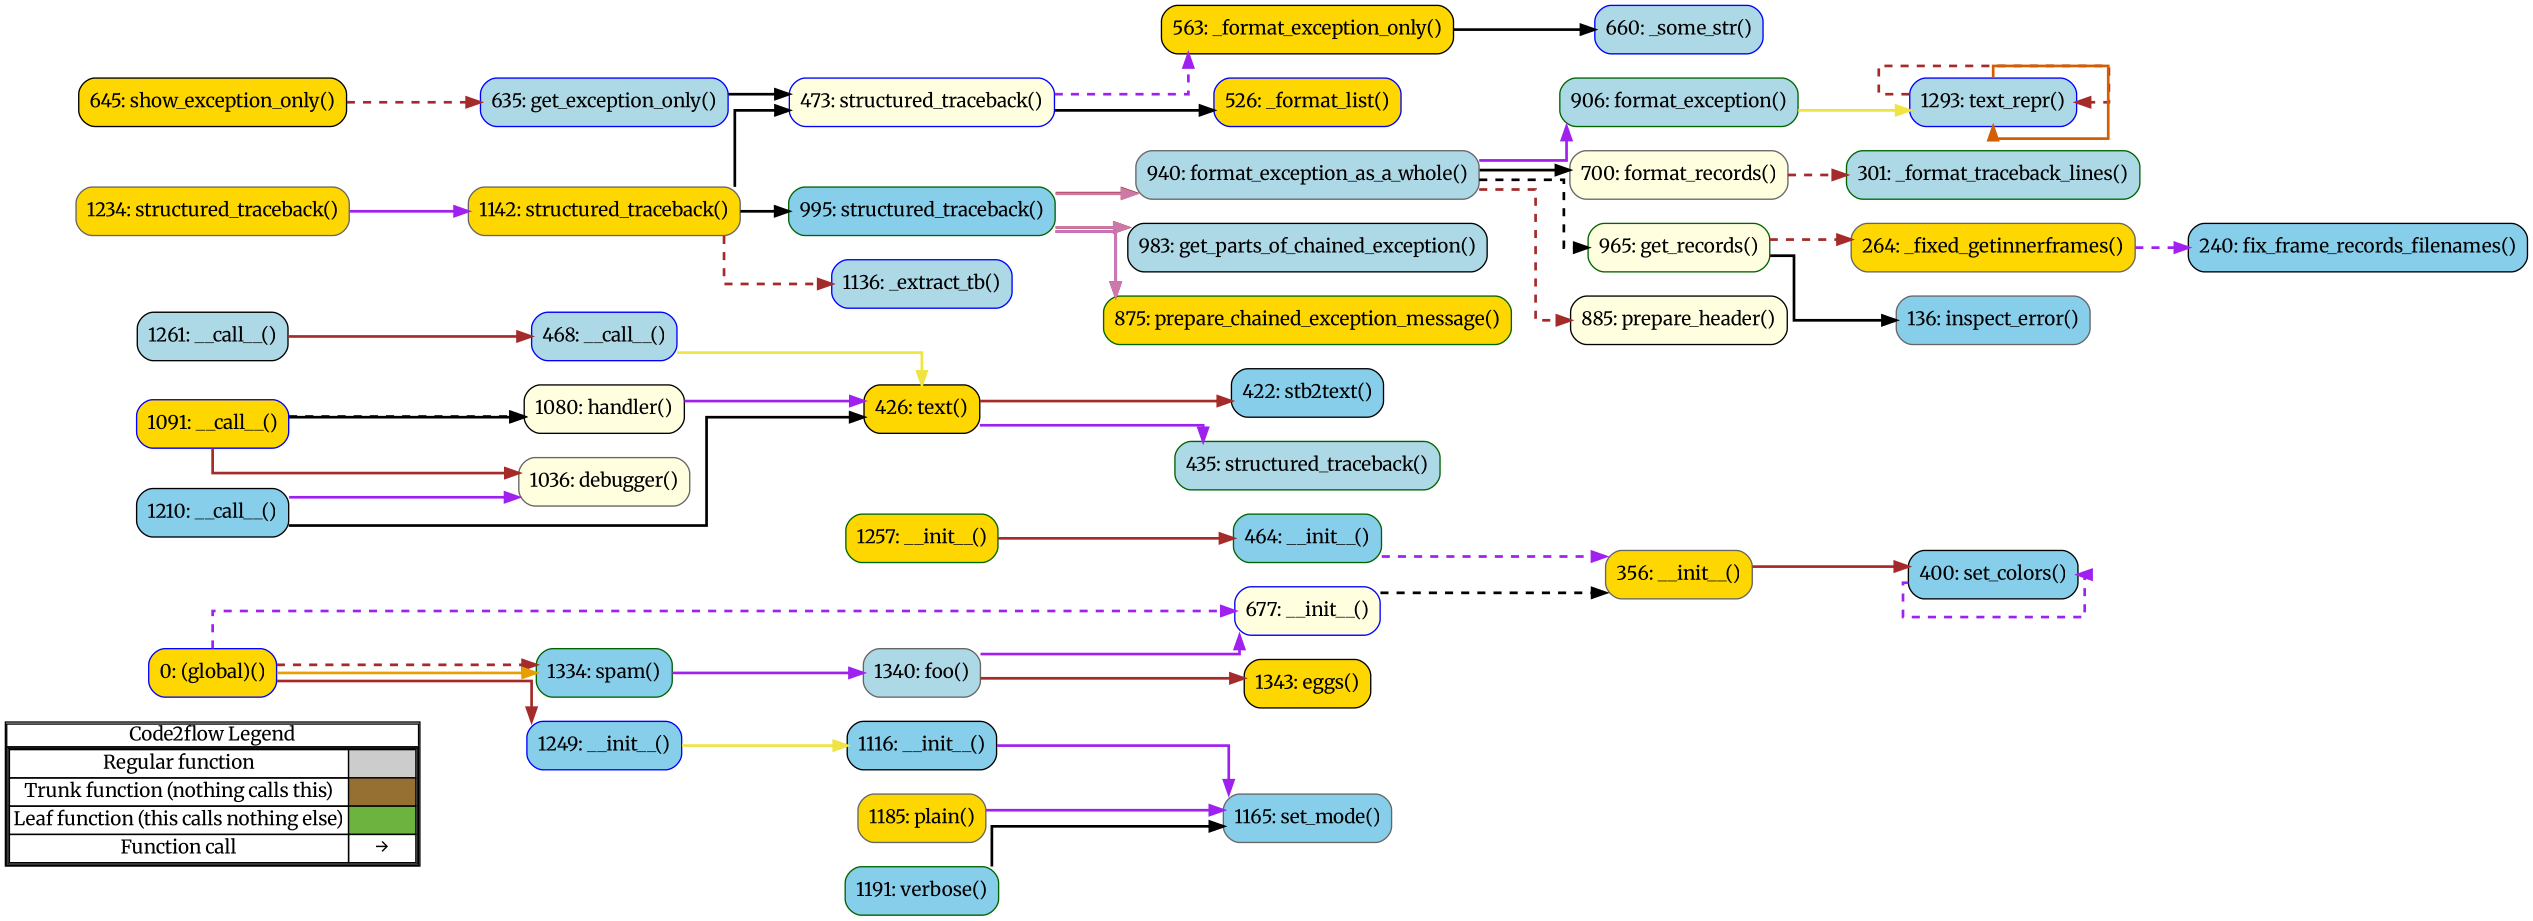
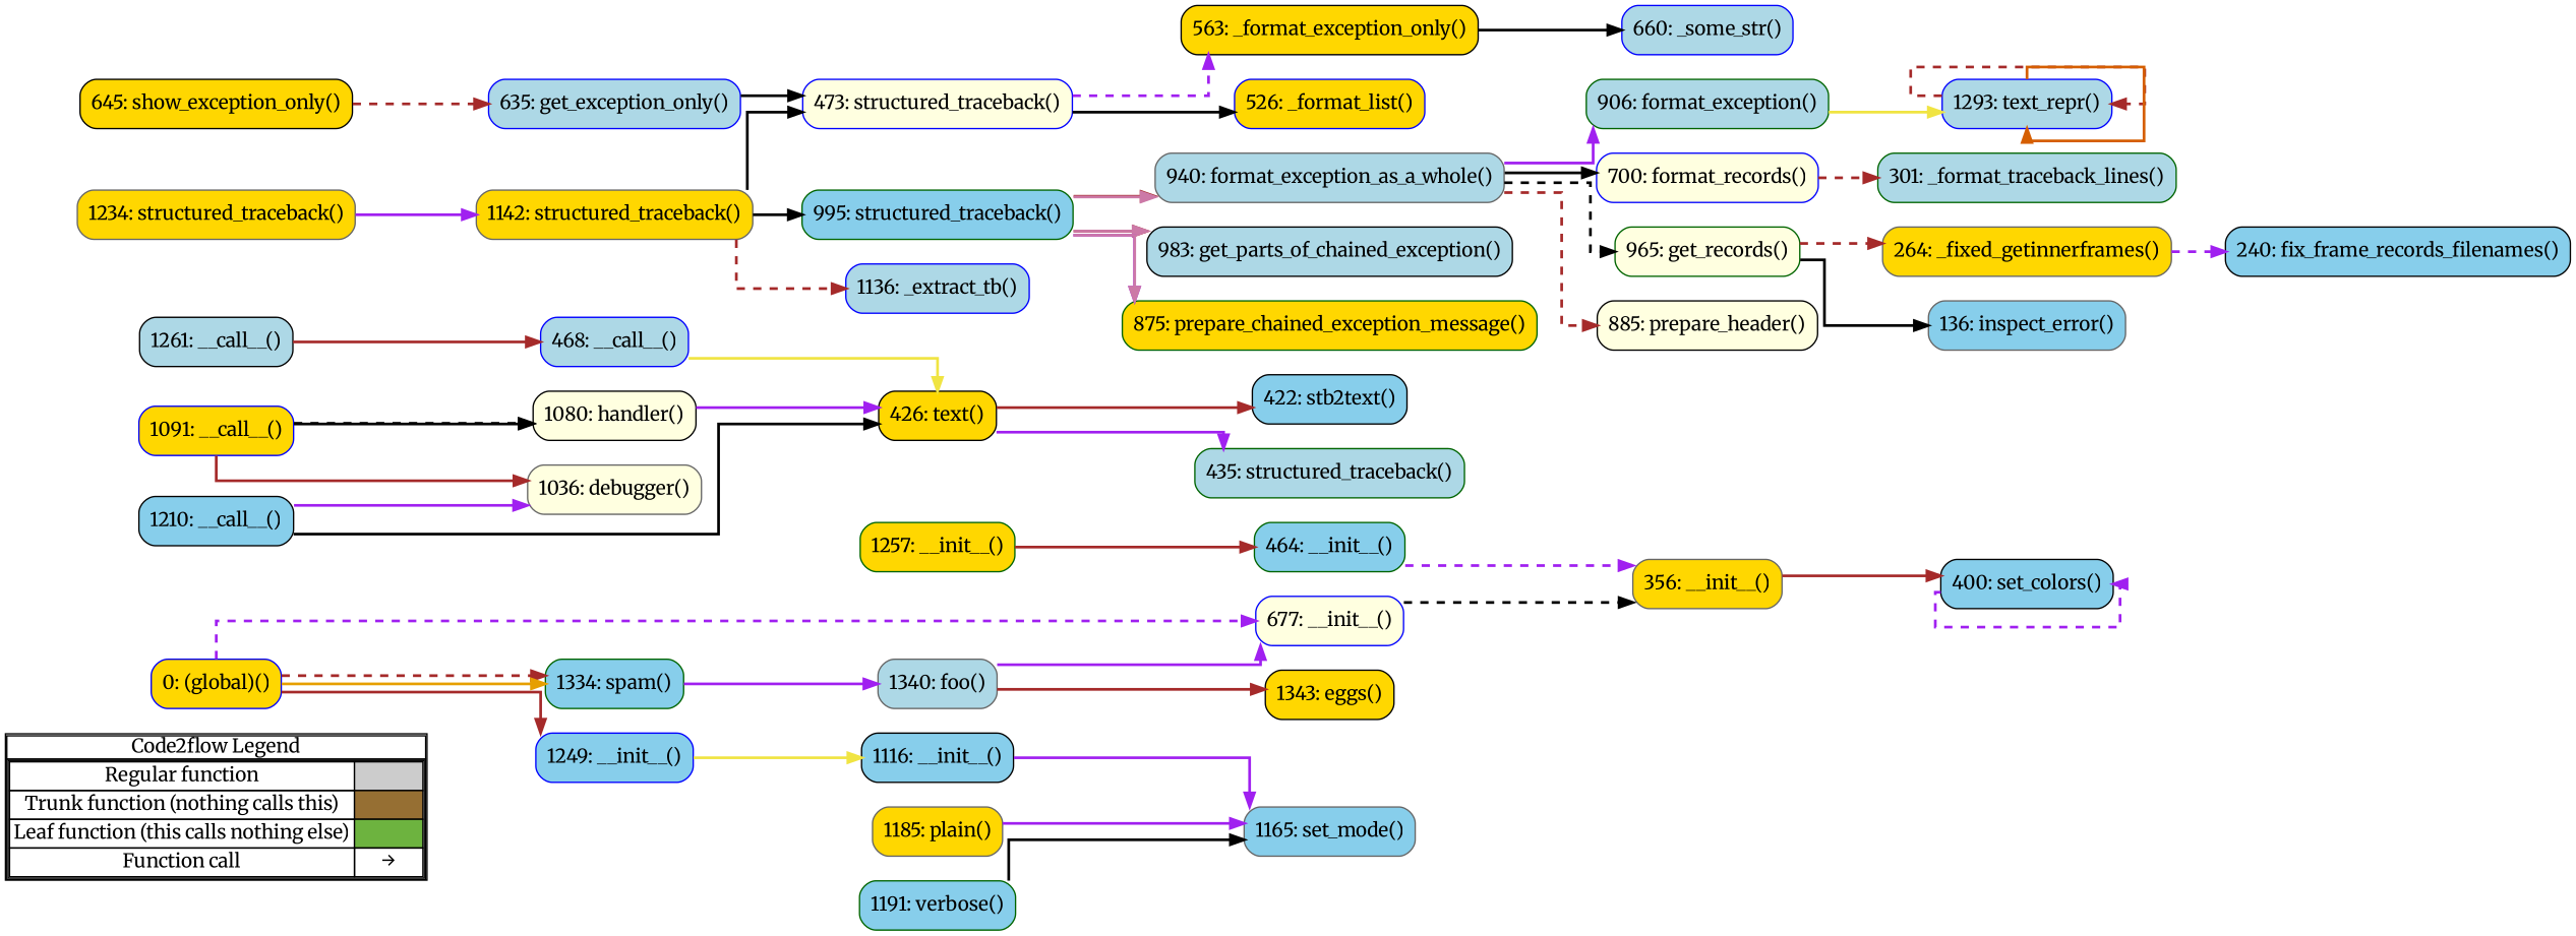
  digraph {
    concentrate=true
    fontname=Merriweather
    rankdir=LR
    splines=ortho
    node [fontname=Merriweather shape=rect color=black fillcolor=gold style="rounded,filled"]
    edge [color=brown fontname=Merriweather penwidth=2 style=dashed]
    n1 [label=<         <table cellspacing="0" cellpadding="0" border="1"><tr><td>Code2flow Legend</td></tr><tr><td>         <table cellspacing="0">         <tr><td>Regular function</td><td width="50px" bgcolor='#cccccc'></td></tr>         <tr><td>Trunk function (nothing calls this)</td><td bgcolor='#966F33'></td></tr>         <tr><td>Leaf function (this calls nothing else)</td><td bgcolor='#6db33f'></td></tr>         <tr><td>Function call</td><td><font color='black'>&#8594;</font></td></tr>         </table></td></tr></table>         > margin=0 shape=none color="" fillcolor="" style=""]
    n2 [color=gray40 label="356: __init__()"]
    n3 [fillcolor=skyblue label="400: set_colors()"]
    n4 [fillcolor=skyblue label="422: stb2text()"]
    n5 [color=darkgreen fillcolor=lightblue label="435: structured_traceback()"]
    n6 [label="426: text()"]
    n7 [color=blue fillcolor=lightblue label="468: __call__()"]
    n8 [color=darkgreen fillcolor=skyblue label="464: __init__()"]
    n9 [label="563: _format_exception_only()"]
    n10 [color=blue label="526: _format_list()"]
    n11 [color=blue fillcolor=lightblue label="660: _some_str()"]
    n12 [color=blue fillcolor=lightblue label="635: get_exception_only()"]
    n13 [label="645: show_exception_only()"]
    n14 [color=blue fillcolor=lightyellow label="473: structured_traceback()"]
    n15 [color=blue label="1091: __call__()"]
    n16 [color=blue fillcolor=lightyellow label="677: __init__()"]
    n17 [color=gray40 fillcolor=lightyellow label="1036: debugger()"]
    n18 [color=darkgreen fillcolor=lightblue label="906: format_exception()"]
    n19 [color=gray40 fillcolor=lightblue label="940: format_exception_as_a_whole()"]
-   n20 [color=gray40 fillcolor=lightyellow label="700: format_records()"]
+   n20 [color=blue fillcolor=lightyellow label="700: format_records()"]
    n21 [fillcolor=lightblue label="983: get_parts_of_chained_exception()"]
    n22 [color=darkgreen fillcolor=lightyellow label="965: get_records()"]
    n23 [fillcolor=lightyellow label="1080: handler()"]
    n24 [color=darkgreen label="875: prepare_chained_exception_message()"]
    n25 [fillcolor=lightyellow label="885: prepare_header()"]
    n26 [color=darkgreen fillcolor=skyblue label="995: structured_traceback()"]
    n27 [fillcolor=skyblue label="1116: __init__()"]
    n28 [color=blue fillcolor=lightblue label="1136: _extract_tb()"]
    n29 [color=gray40 label="1185: plain()"]
    n30 [color=gray40 fillcolor=skyblue label="1165: set_mode()"]
    n31 [color=gray40 label="1142: structured_traceback()"]
    n32 [color=darkgreen fillcolor=skyblue label="1191: verbose()"]
    n33 [fillcolor=skyblue label="1210: __call__()"]
    n34 [color=gray40 label="1234: structured_traceback()"]
    n35 [color=blue fillcolor=skyblue label="1249: __init__()"]
    n36 [fillcolor=lightblue label="1261: __call__()"]
    n37 [color=darkgreen label="1257: __init__()"]
    n38 [color=blue label="0: (global)()"]
    n39 [color=gray40 label="264: _fixed_getinnerframes()"]
    n40 [color=darkgreen fillcolor=lightblue label="301: _format_traceback_lines()"]
    n41 [label="1343: eggs()"]
    n42 [fillcolor=skyblue label="240: fix_frame_records_filenames()"]
    n43 [color=gray40 fillcolor=lightblue label="1340: foo()"]
    n44 [color=gray40 fillcolor=skyblue label="136: inspect_error()"]
    n45 [color=darkgreen fillcolor=skyblue label="1334: spam()"]
    n46 [color=blue fillcolor=lightblue label="1293: text_repr()"]
    subgraph sub_1 {
      label=legend
      rank=min
      n1
    }
    subgraph sub_2 {
      label="File: IPython.core.ultratb"
      style=dotted
      n38
      n39
      n40
      n41
      n42
      n43
      n44
      n45
      n46
      subgraph sub_3 {
        label="Class: TBTools"
        style=dotted
        n2
        n3
        n4
        n5
        n6
      }
      subgraph sub_4 {
        label="Class: ListTB"
        style=dotted
        n7
        n8
        n9
        n10
        n11
        n12
        n13
        n14
      }
      subgraph sub_5 {
        label="Class: VerboseTB"
        style=dotted
        n15
        n16
        n17
        n18
        n19
        n20
        n21
        n22
        n23
        n24
        n25
        n26
      }
      subgraph sub_6 {
        label="Class: FormattedTB"
        style=dotted
        n27
        n28
        n29
        n30
        n31
        n32
      }
      subgraph sub_7 {
        label="Class: AutoFormattedTB"
        style=dotted
        n33
        n34
      }
      subgraph sub_8 {
        label="Class: ColorTB"
        style=dotted
        n35
      }
      subgraph sub_9 {
        label="Class: SyntaxTB"
        style=dotted
        n36
        n37
      }
    }
    n2 -> n3 [style=bold]
    n3 -> n3 [color=purple]
    n6 -> n4 [style=bold]
    n6 -> n5 [color=purple style=bold]
    n7 -> n6 [color="#F0E442" style=""]
    n8 -> n2 [color=purple]
    n9 -> n11 [color=black style=solid]
    n12 -> n14 [color=black style=bold]
    n13 -> n12
    n14 -> n9 [color=purple]
    n14 -> n10 [color=black style=solid]
    n15 -> n17 [style=bold]
    n15 -> n23 [color=black]
    n15 -> n23 [color="#000000" style=""]
    n16 -> n2 [color=black]
    n18 -> n46 [color="#F0E442" style=""]
    n19 -> n18 [color=purple style=solid]
    n19 -> n20 [color=black style=solid]
    n19 -> n22 [color=black]
    n19 -> n25
    n20 -> n40
    n22 -> n39
    n22 -> n44 [color=black style=solid]
    n23 -> n6 [color=purple style=solid]
    n26 -> n19 [style=solid]
    n26 -> n19 [color="#CC79A7" style=""]
    n26 -> n21 [style=bold]
    n26 -> n21 [color="#CC79A7" style=""]
    n26 -> n24 [color=purple style=solid]
    n26 -> n24 [color="#CC79A7" style=""]
    n27 -> n30 [color=purple style=bold]
    n29 -> n30 [color=purple style=solid]
    n31 -> n14 [color=black style=solid]
    n31 -> n26 [color=black style=bold]
    n31 -> n28
    n32 -> n30 [color=black style=solid]
    n33 -> n6 [color=black style=bold]
    n33 -> n17 [color=purple style=bold]
    n34 -> n31 [color=purple style=bold]
    n35 -> n27 [color="#F0E442" style=""]
    n36 -> n7 [style=solid]
    n37 -> n8 [style=solid]
    n38 -> n16 [color=purple]
    n38 -> n35 [style=solid]
    n38 -> n45
    n38 -> n45 [color="#E69F00" style=""]
    n38 -> n45 [color="#E69F00" style=""]
    n39 -> n42 [color=purple]
    n43 -> n16 [color=purple style=bold]
    n43 -> n41 [style=solid]
    n45 -> n43 [color=purple style=bold]
    n46 -> n46
    n46 -> n46 [color="#D55E00" style=""]
  }
